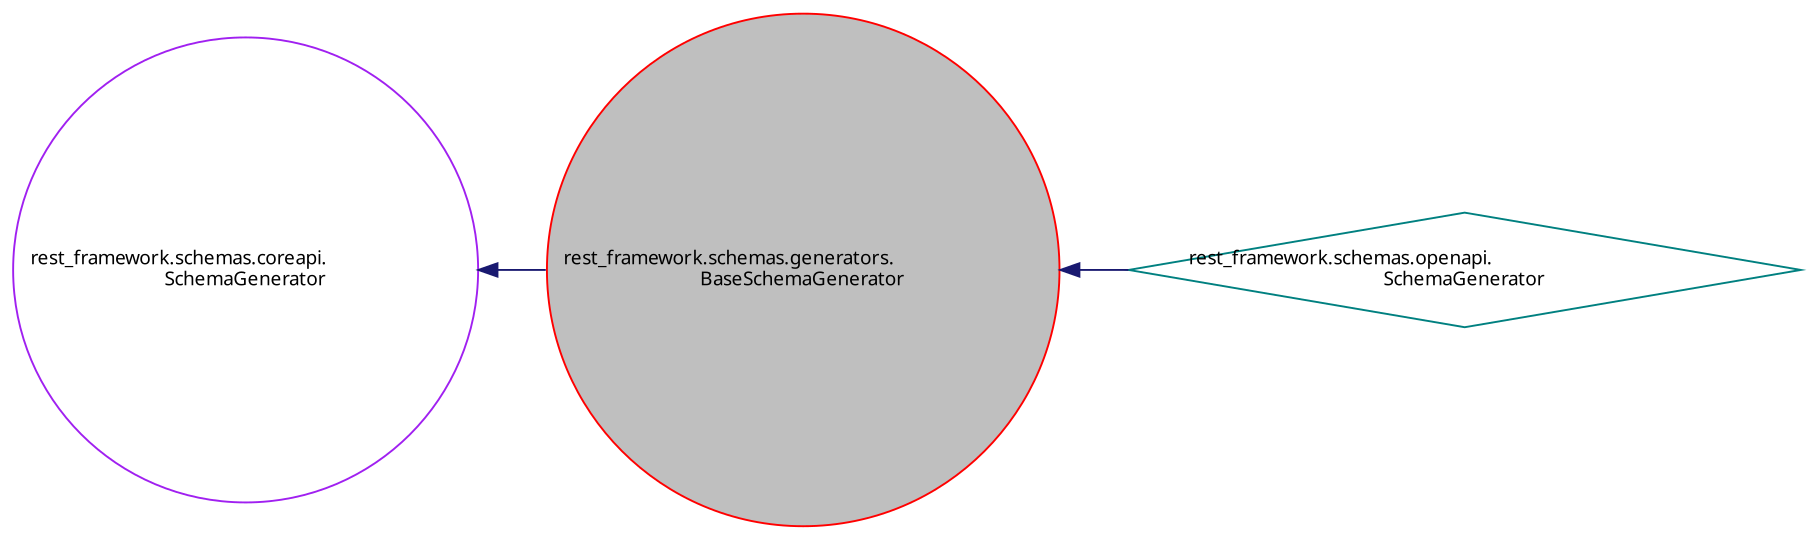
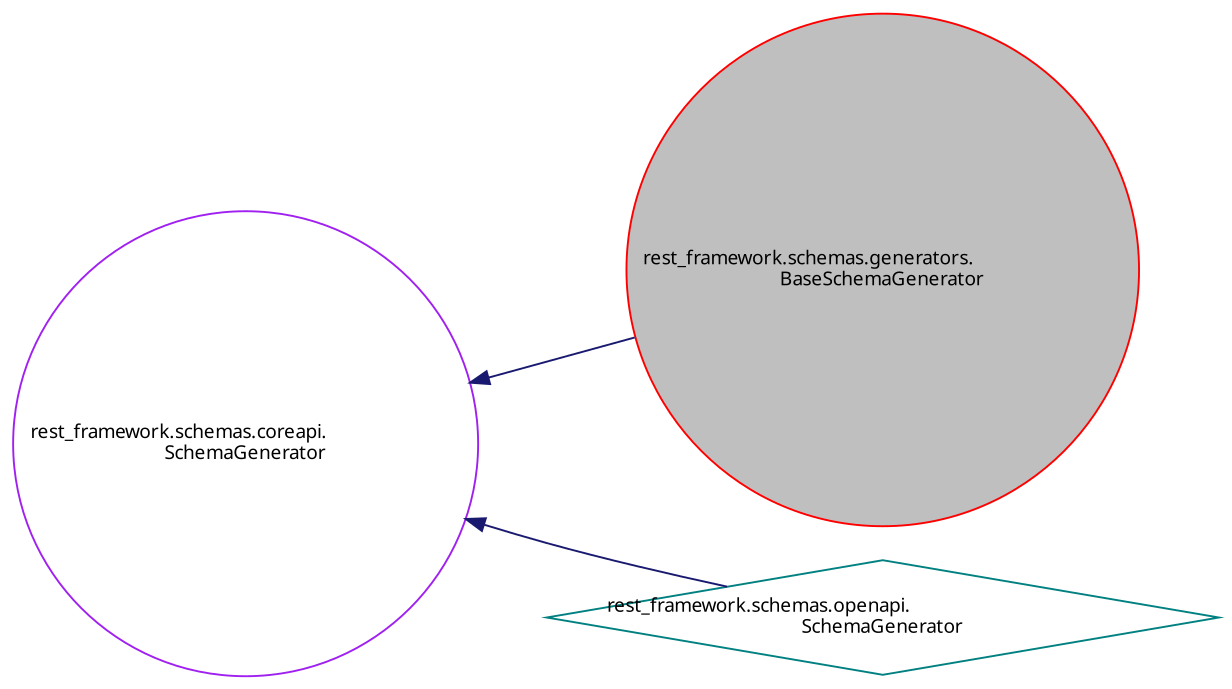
  digraph {
    fontname="Noto Sans"
    rankdir=LR
    node [fillcolor=white fontname="Noto Sans" fontsize=10 shape=circle style=filled]
    edge [color=midnightblue dir=back fontname="Noto Sans" fontsize=10 labelfontname=Helvetica labelfontsize=10 style=solid]
    n1 [color=red fillcolor=grey75 fontcolor=black height=0.2 label="rest_framework.schemas.generators.\lBaseSchemaGenerator" width=0.4]
    n2 [color=teal height=0.2 label="rest_framework.schemas.openapi.\lSchemaGenerator" shape=diamond width=0.4]
    n3 [color=purple height=0.2 label="rest_framework.schemas.coreapi.\lSchemaGenerator" width=0.4]
-   n1 -> n2
+   n3 -> n2
    n3 -> n1
  }
